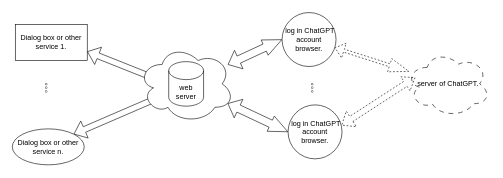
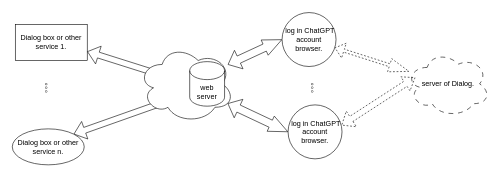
  <mxCell id="0" />
  <mxCell id="1" parent="0" />
  <mxCell id="2" value="" style="shape=flexArrow;endArrow=classic;startArrow=classic;html=1;rounded=0;width=13;startSize=6.19;endSize=10.16;endWidth=14;entryX=0;entryY=0.5;entryDx=0;entryDy=0;" parent="1" source="11" target="7" edge="1"><mxGeometry width="100" height="100" relative="1" as="geometry"><mxPoint x="410" y="914" as="sourcePoint" /><mxPoint x="130" y="1044" as="targetPoint" /><Array as="points" /></mxGeometry></mxCell>
  <mxCell id="3" value="Dialog box or other service 1." style="rounded=0;whiteSpace=wrap;html=1;" parent="1" vertex="1"><mxGeometry x="25" y="40" width="120" height="60" as="geometry" /></mxCell>
  <mxCell id="4" value="" style="shape=flexArrow;endArrow=classic;startArrow=classic;html=1;rounded=0;entryX=0;entryY=0.5;entryDx=0;entryDy=0;entryPerimeter=0;exitX=1;exitY=0.75;exitDx=0;exitDy=0;" parent="1" source="3" target="12" edge="1"><mxGeometry width="100" height="100" relative="1" as="geometry"><mxPoint x="190" y="994" as="sourcePoint" /><mxPoint x="331.421" y="894" as="targetPoint" /></mxGeometry></mxCell>
- <mxCell id="5" value="server of ChatGPT." style="ellipse;shape=cloud;whiteSpace=wrap;html=1;dashed=1;dashPattern=8 8;" parent="1" vertex="1"><mxGeometry x="677" y="84" width="140" height="110" as="geometry" /></mxCell>
+ <mxCell id="5" value="server of Dialog." style="ellipse;shape=cloud;whiteSpace=wrap;html=1;dashed=1;dashPattern=8 8;" parent="1" vertex="1"><mxGeometry x="677" y="84" width="140" height="110" as="geometry" /></mxCell>
  <mxCell id="6" value="" style="shape=flexArrow;endArrow=classic;startArrow=classic;html=1;rounded=0;width=5;endSize=10.95;startSize=4.85;endWidth=17;dashed=1;" parent="1" source="7" target="5" edge="1"><mxGeometry width="100" height="100" relative="1" as="geometry"><mxPoint x="189.64" y="1067.4" as="sourcePoint" /><mxPoint x="760" y="774" as="targetPoint" /><Array as="points" /></mxGeometry></mxCell>
  <mxCell id="7" value="&amp;nbsp;log in ChatGPT account&lt;br&gt;browser." style="ellipse;whiteSpace=wrap;html=1;aspect=fixed;" parent="1" vertex="1"><mxGeometry x="470" y="20" width="90" height="90" as="geometry" /></mxCell>
  <mxCell id="8" style="rounded=0;orthogonalLoop=1;jettySize=auto;html=1;startArrow=openAsync;startFill=0;shape=flexArrow;elbow=vertical;entryX=0;entryY=0;entryDx=0;entryDy=52.5;entryPerimeter=0;exitX=1;exitY=0;exitDx=0;exitDy=0;" parent="1" source="9" target="12" edge="1"><mxGeometry relative="1" as="geometry" /></mxCell>
  <mxCell id="9" value="Dialog box or other service n." style="ellipse;whiteSpace=wrap;html=1;" parent="1" vertex="1"><mxGeometry x="20" y="214" width="120" height="60" as="geometry" /></mxCell>
  <mxCell id="10" value="" style="group" parent="1" vertex="1" connectable="0"><mxGeometry x="230" y="74" width="160" height="130" as="geometry" /></mxCell>
  <mxCell id="11" value="" style="ellipse;shape=cloud;whiteSpace=wrap;html=1;" parent="10" vertex="1"><mxGeometry width="160" height="130" as="geometry" /></mxCell>
- <mxCell id="12" value="web server" style="shape=cylinder3;whiteSpace=wrap;html=1;boundedLbl=1;backgroundOutline=1;size=15;" parent="10" vertex="1"><mxGeometry x="50.909" y="27.857" width="58.182" height="74.286" as="geometry" /></mxCell>
+ <mxCell id="12" value="web server" style="shape=cylinder3;whiteSpace=wrap;html=1;boundedLbl=1;backgroundOutline=1;size=15;" parent="10" vertex="1"><mxGeometry x="85.909" y="27.857" width="58.182" height="74.286" as="geometry" /></mxCell>
  <mxCell id="13" value="。。。" style="text;html=1;align=center;verticalAlign=middle;resizable=0;points=[];autosize=1;strokeColor=none;fillColor=none;rotation=90;" parent="1" vertex="1"><mxGeometry x="50" y="134" width="60" height="30" as="geometry" /></mxCell>
  <mxCell id="14" value="" style="shape=flexArrow;endArrow=classic;startArrow=classic;html=1;rounded=0;width=13;startSize=6.19;endSize=10.16;endWidth=14;entryX=0;entryY=0.5;entryDx=0;entryDy=0;" edge="1" parent="1" source="11" target="15"><mxGeometry width="100" height="100" relative="1" as="geometry"><mxPoint x="380" y="104" as="sourcePoint" /><mxPoint x="450" y="184" as="targetPoint" /><Array as="points" /></mxGeometry></mxCell>
  <mxCell id="15" value="&amp;nbsp;log in ChatGPT account&lt;br&gt;browser." style="ellipse;whiteSpace=wrap;html=1;aspect=fixed;" vertex="1" parent="1"><mxGeometry x="480" y="174" width="90" height="90" as="geometry" /></mxCell>
  <mxCell id="16" value="。。。" style="text;html=1;align=center;verticalAlign=middle;resizable=0;points=[];autosize=1;strokeColor=none;fillColor=none;rotation=90;" vertex="1" parent="1"><mxGeometry x="495" y="134" width="60" height="30" as="geometry" /></mxCell>
  <mxCell id="17" value="" style="shape=flexArrow;endArrow=classic;startArrow=classic;html=1;rounded=0;endWidth=17;exitX=0.991;exitY=0.378;exitDx=0;exitDy=0;exitPerimeter=0;dashed=1;" edge="1" parent="1" source="15"><mxGeometry width="100" height="100" relative="1" as="geometry"><mxPoint x="567.892" y="88.612" as="sourcePoint" /><mxPoint x="692.141" y="128.312" as="targetPoint" /><Array as="points" /></mxGeometry></mxCell>
